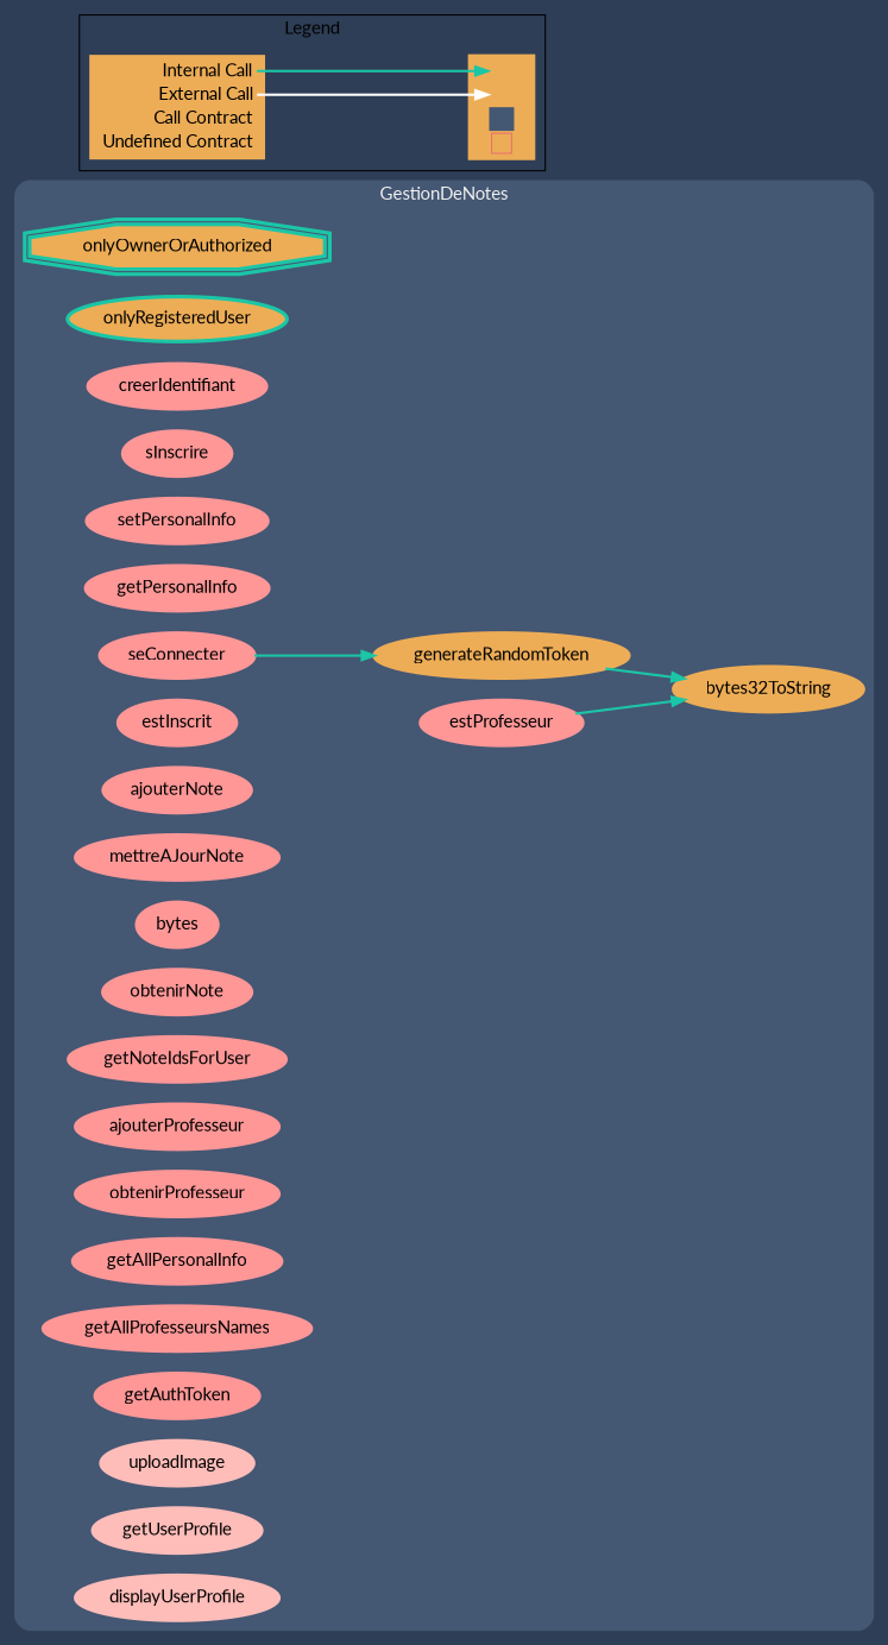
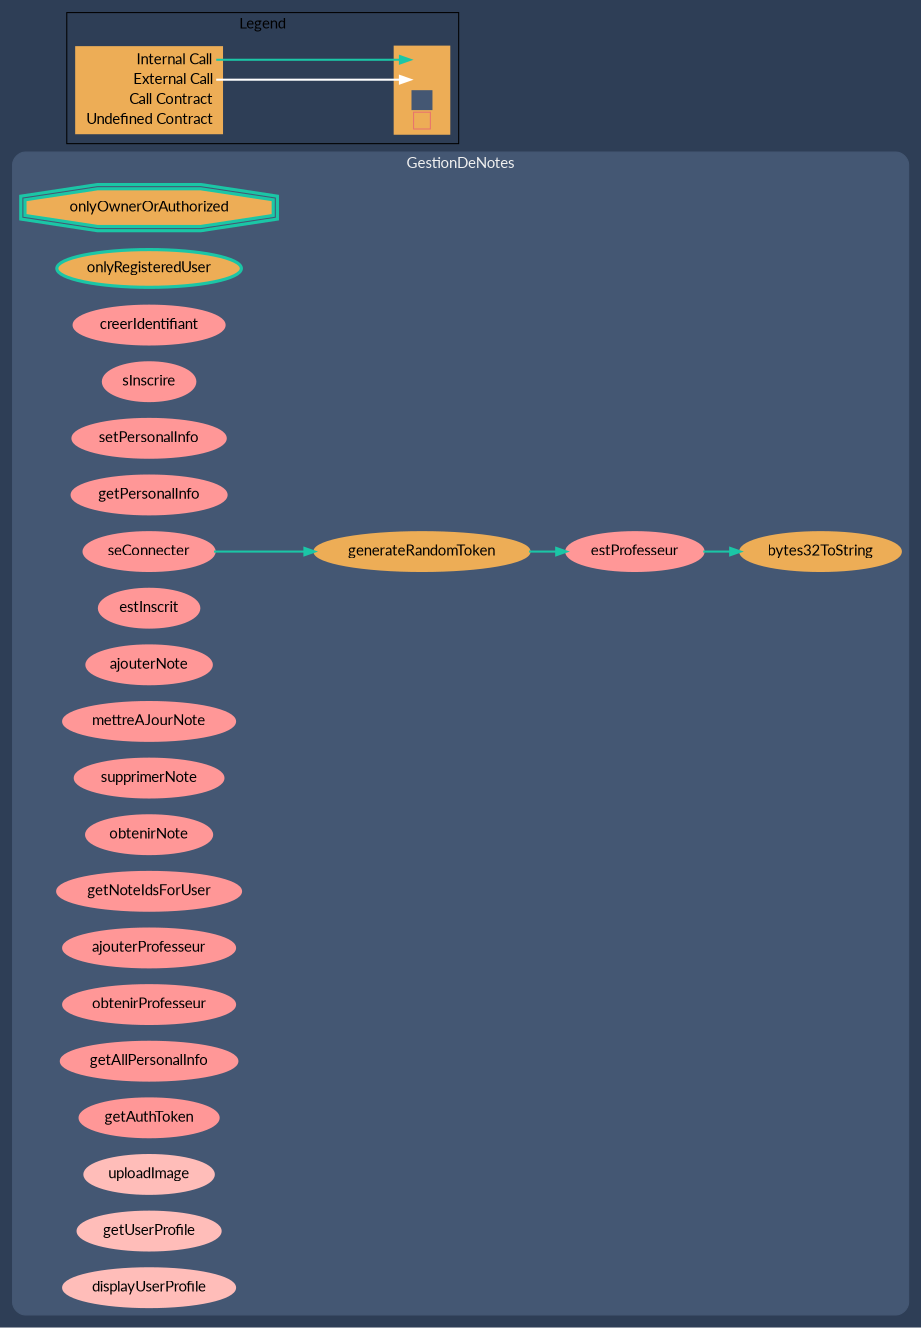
  digraph {
    bgcolor="#2e3e56"
    compound=true
    fontname=Lato
    rankdir=LR
    node [color="#FF9797" fillcolor="#FF9797" fontname=Lato penwidth=3 style=filled]
    edge [color="#1bc6a6" fontname=Lato penwidth=2]
    n1 [color="#1bc6a6" fillcolor="#edad56" label=onlyOwnerOrAuthorized shape=doubleoctagon]
    n2 [color="#1bc6a6" fillcolor="#edad56" label=onlyRegisteredUser shape=ellipse]
    n3 [label=creerIdentifiant]
    n4 [label=sInscrire]
    n5 [label=setPersonalInfo]
    n6 [label=getPersonalInfo]
    n7 [label=seConnecter]
    n8 [label=estProfesseur]
    n9 [label=estInscrit]
    n10 [label=ajouterNote]
    n11 [label=mettreAJourNote]
-   n12 [label=bytes]
+   n12 [label=supprimerNote]
    n13 [label=obtenirNote]
    n14 [label=getNoteIdsForUser]
    n15 [label=ajouterProfesseur]
    n16 [label=obtenirProfesseur]
    n17 [label=getAllPersonalInfo]
-   n18 [label=getAllProfesseursNames]
    n19 [color="#edad56" fillcolor="#edad56" label=generateRandomToken]
    n20 [color="#edad56" fillcolor="#edad56" label=bytes32ToString]
    n21 [label=getAuthToken]
    n22 [color="#ffbdb9" fillcolor="#ffbdb9" label=uploadImage]
    n23 [color="#ffbdb9" fillcolor="#ffbdb9" label=getUserProfile]
    n24 [color="#ffbdb9" fillcolor="#ffbdb9" label=displayUserProfile]
    n25 [color="#edad56" fillcolor="#edad56" label=<<table border="0" cellpadding="2" cellspacing="0" cellborder="0">   <tr><td align="right" port="i1">Internal Call</td></tr>   <tr><td align="right" port="i2">External Call</td></tr>   <tr><td align="right" port="i3">Call Contract</td></tr>   <tr><td align="right" port="i4">Undefined Contract</td></tr>   </table>> shape=plaintext]
    n26 [color="#edad56" fillcolor="#edad56" label=<<table border="0" cellpadding="2" cellspacing="0" cellborder="0">   <tr><td port="i1">&nbsp;&nbsp;&nbsp;</td></tr>   <tr><td port="i2">&nbsp;&nbsp;&nbsp;</td></tr>   <tr><td port="i3" bgcolor="#445773">&nbsp;&nbsp;&nbsp;</td></tr>   <tr><td port="i4">     <table border="1" cellborder="0" cellspacing="0" cellpadding="7" color="#e8726d">       <tr>        <td></td>       </tr>      </table>   </td></tr>   </table>> shape=plaintext]
    subgraph cluster_1 {
      bgcolor="#445773"
      color="#445773"
      fontcolor="#f0f0f0"
      label=GestionDeNotes
      style=rounded
      n1
      n2
      n3
      n4
      n5
      n6
      n7
      n8
      n9
      n10
      n11
      n12
      n13
      n14
      n15
      n16
      n17
-     n18
      n19
      n20
      n21
      n22
      n23
      n24
    }
    subgraph cluster_2 {
      label=Legend
      n25
      n26
    }
    n7 -> n19
    n8 -> n20
-   n19 -> n20
+   n19 -> n8
    n25 -> n26 [headport="i1:w" tailport="i1:e"]
    n25 -> n26 [color=white headport="i2:w" tailport="i2:e"]
  }
